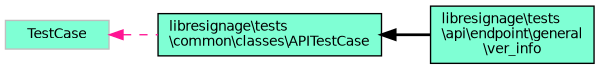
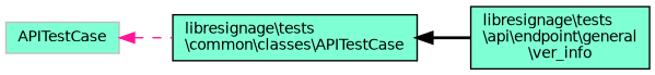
  digraph {
    rankdir=LR
    node [color=black fillcolor=aquamarine fontname=Helvetica fontsize=10 shape=record style=filled]
    edge [dir=back fontname=Helvetica fontsize=10 labelfontname=Helvetica labelfontsize=10]
    n1 [fontcolor=black height=0.2 label="libresignage\\tests\l\\api\\endpoint\\general\l\\ver_info" width=0.4]
    n2 [height=0.2 label="libresignage\\tests\l\\common\\classes\\APITestCase" width=0.4]
-   n3 [color=grey75 height=0.2 label=TestCase width=0.4]
+   n3 [color=grey75 height=0.2 label=APITestCase width=0.4]
    n2 -> n1 [color=black style=bold]
    n3 -> n2 [color=deeppink style=dashed]
  }
